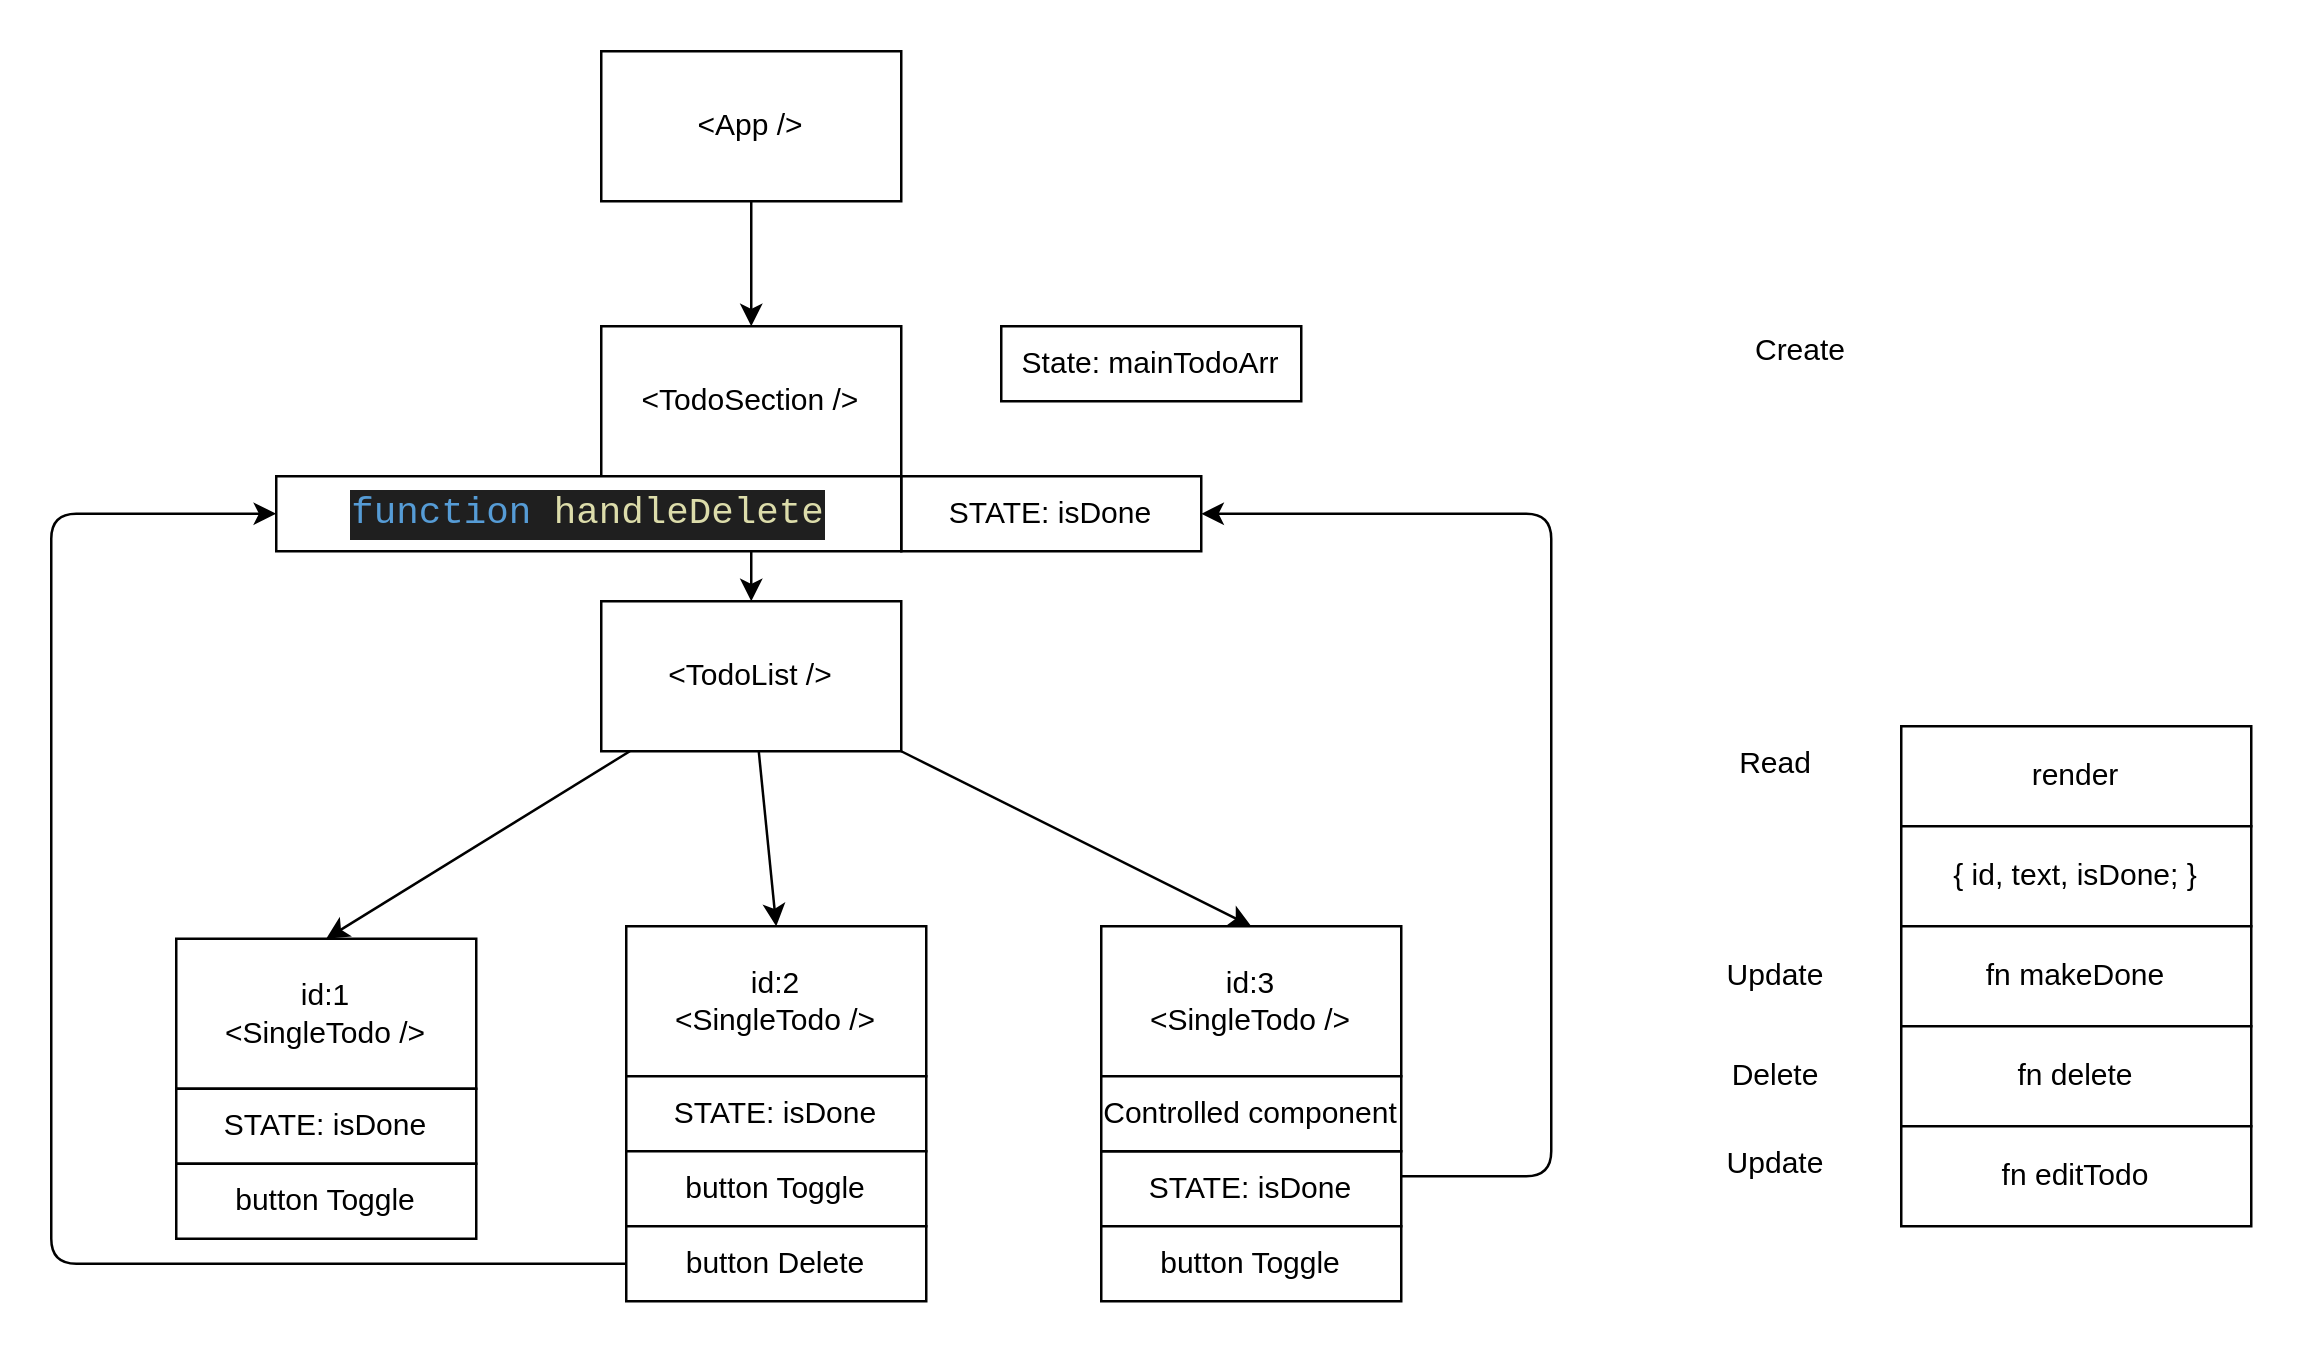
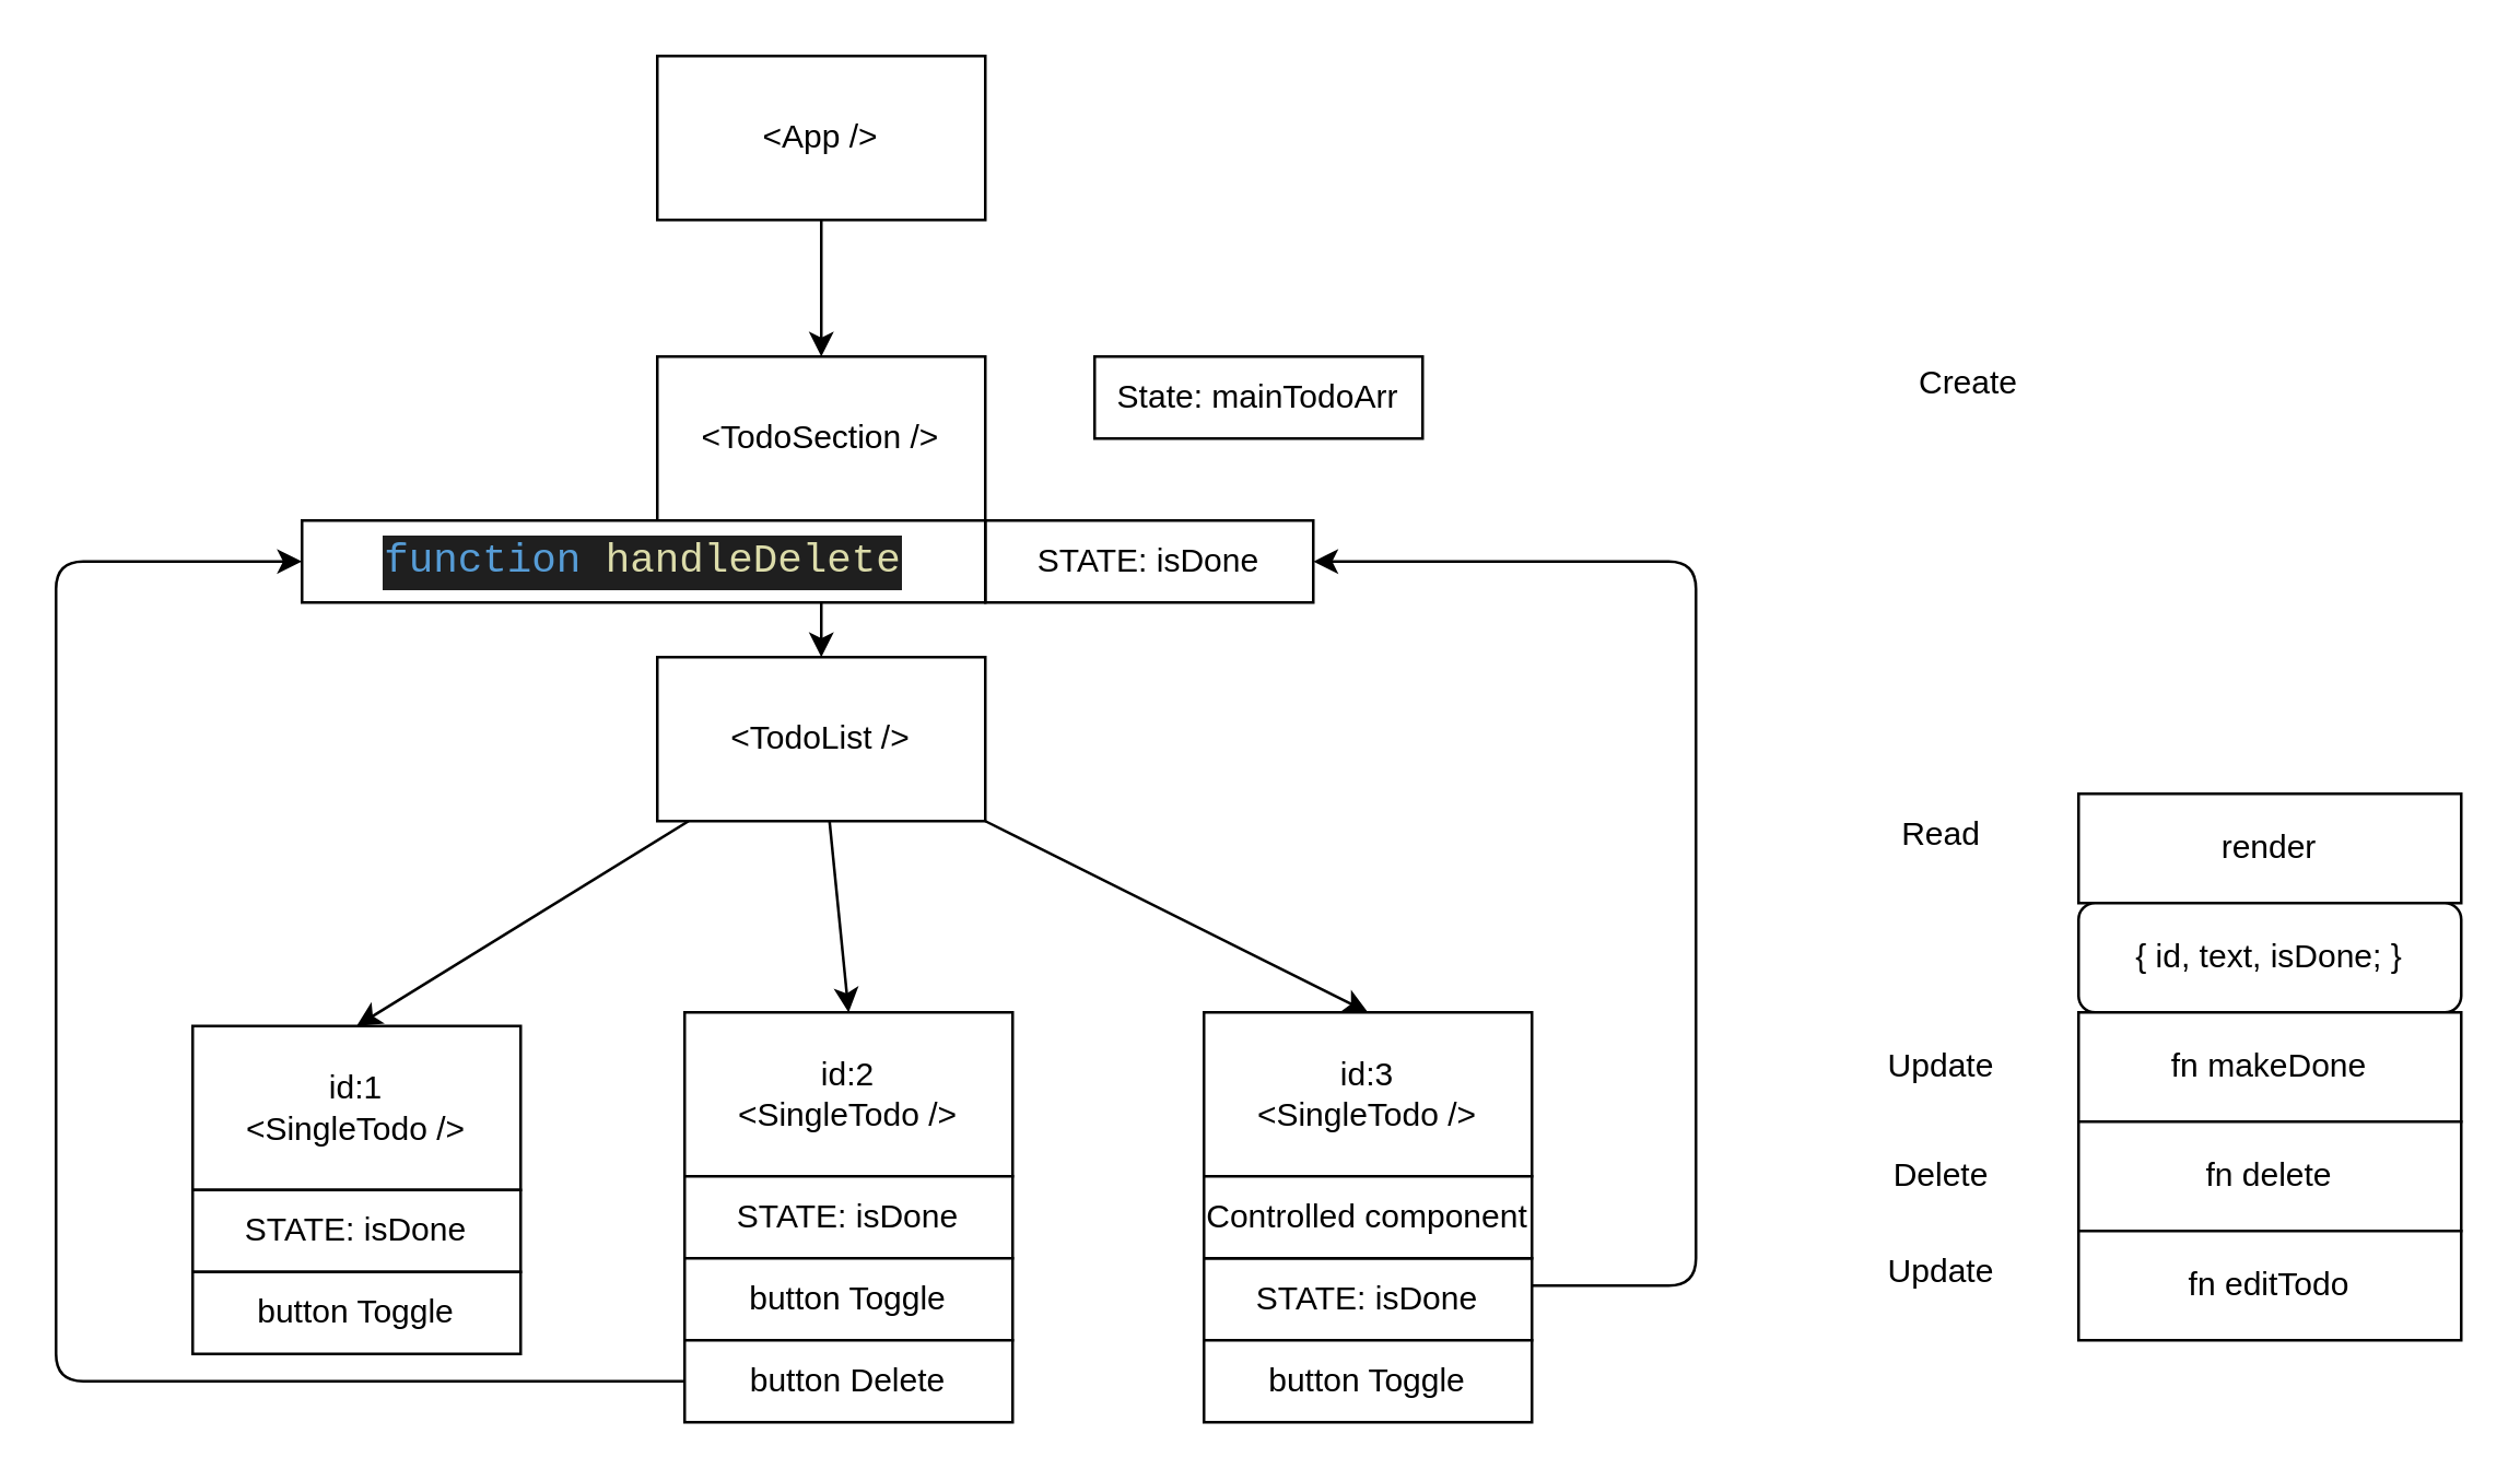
  <mxCell id="0" />
  <mxCell id="1" parent="0" />
  <mxCell id="2" style="edgeStyle=none;html=1;entryX=0.5;entryY=0;entryDx=0;entryDy=0;" parent="1" source="3" target="17" edge="1"><mxGeometry relative="1" as="geometry" /></mxCell>
  <mxCell id="3" value="&amp;lt;TodoSection /&amp;gt;" style="rounded=0;whiteSpace=wrap;html=1;" parent="1" vertex="1"><mxGeometry x="240" y="130" width="120" height="60" as="geometry" /></mxCell>
  <mxCell id="4" value="render" style="rounded=0;whiteSpace=wrap;html=1;" parent="1" vertex="1"><mxGeometry x="760" y="290" width="140" height="40" as="geometry" /></mxCell>
- <mxCell id="5" value="{ id, text, isDone; }" style="rounded=0;whiteSpace=wrap;html=1;" parent="1" vertex="1"><mxGeometry x="760" y="330" width="140" height="40" as="geometry" /></mxCell>
+ <mxCell id="5" value="{ id, text, isDone; }" style="whiteSpace=wrap;html=1;rounded=1;" parent="1" vertex="1"><mxGeometry x="760" y="330" width="140" height="40" as="geometry" /></mxCell>
  <mxCell id="6" value="fn makeDone" style="rounded=0;whiteSpace=wrap;html=1;" parent="1" vertex="1"><mxGeometry x="760" y="370" width="140" height="40" as="geometry" /></mxCell>
  <mxCell id="7" value="fn delete" style="rounded=0;whiteSpace=wrap;html=1;" parent="1" vertex="1"><mxGeometry x="760" y="410" width="140" height="40" as="geometry" /></mxCell>
  <mxCell id="8" value="fn editTodo" style="rounded=0;whiteSpace=wrap;html=1;" parent="1" vertex="1"><mxGeometry x="760" y="450" width="140" height="40" as="geometry" /></mxCell>
  <mxCell id="9" value="Create" style="text;html=1;strokeColor=none;fillColor=none;align=center;verticalAlign=middle;whiteSpace=wrap;rounded=0;" parent="1" vertex="1"><mxGeometry x="690" y="125" width="60" height="30" as="geometry" /></mxCell>
  <mxCell id="10" value="Read" style="text;html=1;strokeColor=none;fillColor=none;align=center;verticalAlign=middle;whiteSpace=wrap;rounded=0;" parent="1" vertex="1"><mxGeometry x="680" y="290" width="60" height="30" as="geometry" /></mxCell>
  <mxCell id="11" value="Update" style="text;html=1;strokeColor=none;fillColor=none;align=center;verticalAlign=middle;whiteSpace=wrap;rounded=0;" parent="1" vertex="1"><mxGeometry x="680" y="450" width="60" height="30" as="geometry" /></mxCell>
  <mxCell id="12" value="Delete" style="text;html=1;strokeColor=none;fillColor=none;align=center;verticalAlign=middle;whiteSpace=wrap;rounded=0;" parent="1" vertex="1"><mxGeometry x="680" y="415" width="60" height="30" as="geometry" /></mxCell>
  <mxCell id="13" value="Update" style="text;html=1;strokeColor=none;fillColor=none;align=center;verticalAlign=middle;whiteSpace=wrap;rounded=0;" parent="1" vertex="1"><mxGeometry x="680" y="375" width="60" height="30" as="geometry" /></mxCell>
  <mxCell id="14" style="edgeStyle=none;html=1;entryX=0.5;entryY=0;entryDx=0;entryDy=0;" parent="1" source="17" target="18" edge="1"><mxGeometry relative="1" as="geometry" /></mxCell>
  <mxCell id="15" style="edgeStyle=none;html=1;entryX=0.5;entryY=0;entryDx=0;entryDy=0;" parent="1" source="17" target="19" edge="1"><mxGeometry relative="1" as="geometry" /></mxCell>
  <mxCell id="16" style="edgeStyle=none;html=1;entryX=0.5;entryY=0;entryDx=0;entryDy=0;" parent="1" source="17" target="20" edge="1"><mxGeometry relative="1" as="geometry" /></mxCell>
  <mxCell id="17" value="&amp;lt;TodoList /&amp;gt;" style="rounded=0;whiteSpace=wrap;html=1;" parent="1" vertex="1"><mxGeometry x="240" y="240" width="120" height="60" as="geometry" /></mxCell>
  <mxCell id="18" value="id:1&lt;br&gt;&amp;lt;SingleTodo /&amp;gt;" style="rounded=0;whiteSpace=wrap;html=1;" parent="1" vertex="1"><mxGeometry x="70" y="375" width="120" height="60" as="geometry" /></mxCell>
  <mxCell id="19" value="id:2&lt;br&gt;&amp;lt;SingleTodo /&amp;gt;" style="rounded=0;whiteSpace=wrap;html=1;" parent="1" vertex="1"><mxGeometry x="250" y="370" width="120" height="60" as="geometry" /></mxCell>
  <mxCell id="20" value="id:3&lt;br&gt;&amp;lt;SingleTodo /&amp;gt;" style="rounded=0;whiteSpace=wrap;html=1;" parent="1" vertex="1"><mxGeometry x="440" y="370" width="120" height="60" as="geometry" /></mxCell>
  <mxCell id="21" style="edgeStyle=none;html=1;entryX=0.5;entryY=0;entryDx=0;entryDy=0;" parent="1" source="22" target="3" edge="1"><mxGeometry relative="1" as="geometry" /></mxCell>
  <mxCell id="22" value="&amp;lt;App /&amp;gt;" style="rounded=0;whiteSpace=wrap;html=1;" parent="1" vertex="1"><mxGeometry x="240" y="20" width="120" height="60" as="geometry" /></mxCell>
  <mxCell id="23" value="State: mainTodoArr" style="rounded=0;whiteSpace=wrap;html=1;" vertex="1" parent="1"><mxGeometry x="400" y="130" width="120" height="30" as="geometry" /></mxCell>
  <mxCell id="24" style="edgeStyle=orthogonalEdgeStyle;html=1;entryX=1;entryY=0.5;entryDx=0;entryDy=0;" edge="1" parent="1" source="25" target="28"><mxGeometry relative="1" as="geometry"><Array as="points"><mxPoint x="620" y="470" /><mxPoint x="620" y="205" /></Array></mxGeometry></mxCell>
  <mxCell id="25" value="STATE: isDone" style="rounded=0;whiteSpace=wrap;html=1;" vertex="1" parent="1"><mxGeometry x="440" y="460" width="120" height="30" as="geometry" /></mxCell>
  <mxCell id="26" value="STATE: isDone" style="rounded=0;whiteSpace=wrap;html=1;" vertex="1" parent="1"><mxGeometry x="250" y="430" width="120" height="30" as="geometry" /></mxCell>
  <mxCell id="27" value="STATE: isDone" style="rounded=0;whiteSpace=wrap;html=1;" vertex="1" parent="1"><mxGeometry x="70" y="435" width="120" height="30" as="geometry" /></mxCell>
  <mxCell id="28" value="STATE: isDone" style="rounded=0;whiteSpace=wrap;html=1;" vertex="1" parent="1"><mxGeometry x="360" y="190" width="120" height="30" as="geometry" /></mxCell>
  <mxCell id="29" value="Controlled component" style="rounded=0;whiteSpace=wrap;html=1;" vertex="1" parent="1"><mxGeometry x="440" y="430" width="120" height="30" as="geometry" /></mxCell>
  <mxCell id="30" value="button Toggle" style="rounded=0;whiteSpace=wrap;html=1;" vertex="1" parent="1"><mxGeometry x="250" y="460" width="120" height="30" as="geometry" /></mxCell>
  <mxCell id="31" value="button Toggle" style="rounded=0;whiteSpace=wrap;html=1;" vertex="1" parent="1"><mxGeometry x="440" y="490" width="120" height="30" as="geometry" /></mxCell>
  <mxCell id="32" value="button Toggle" style="rounded=0;whiteSpace=wrap;html=1;" vertex="1" parent="1"><mxGeometry x="70" y="465" width="120" height="30" as="geometry" /></mxCell>
  <mxCell id="33" style="edgeStyle=orthogonalEdgeStyle;html=1;entryX=0;entryY=0.5;entryDx=0;entryDy=0;" edge="1" parent="1" source="34" target="35"><mxGeometry relative="1" as="geometry"><Array as="points"><mxPoint x="20" y="505" /><mxPoint x="20" y="205" /></Array></mxGeometry></mxCell>
  <mxCell id="34" value="button Delete" style="rounded=0;whiteSpace=wrap;html=1;" vertex="1" parent="1"><mxGeometry x="250" y="490" width="120" height="30" as="geometry" /></mxCell>
  <mxCell id="35" value="&lt;div style=&quot;color: rgb(204, 204, 204); background-color: rgb(31, 31, 31); font-family: &amp;quot;Cascadia code PL&amp;quot;, Menlo, Monaco, &amp;quot;Courier New&amp;quot;, monospace, Consolas, &amp;quot;Courier New&amp;quot;, monospace; font-size: 15px; line-height: 20px;&quot;&gt;&lt;span style=&quot;color: #569cd6;&quot;&gt;function&lt;/span&gt; &lt;span style=&quot;color: #dcdcaa;&quot;&gt;handleDelete&lt;/span&gt;&lt;/div&gt;" style="rounded=0;whiteSpace=wrap;html=1;" vertex="1" parent="1"><mxGeometry x="110" y="190" width="250" height="30" as="geometry" /></mxCell>
